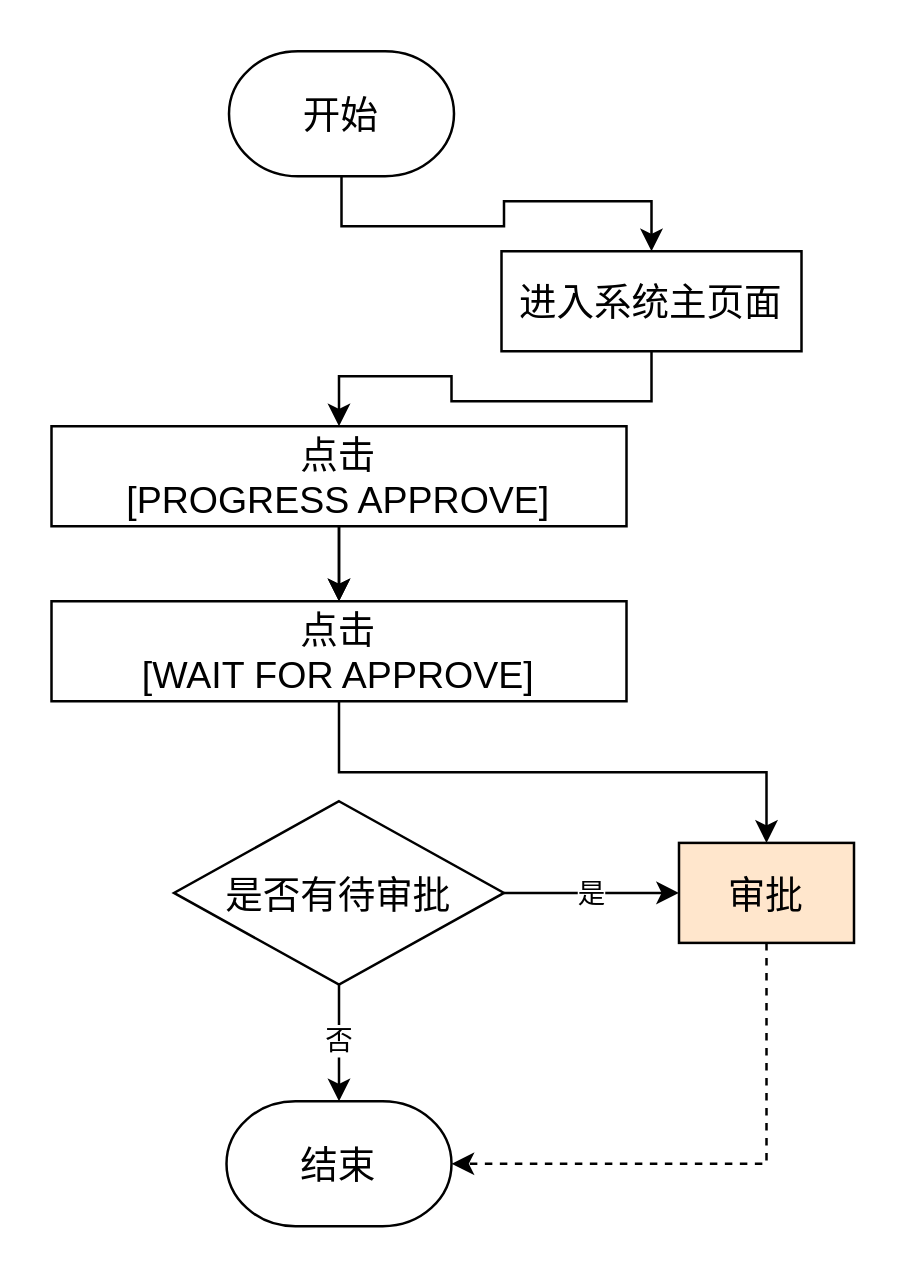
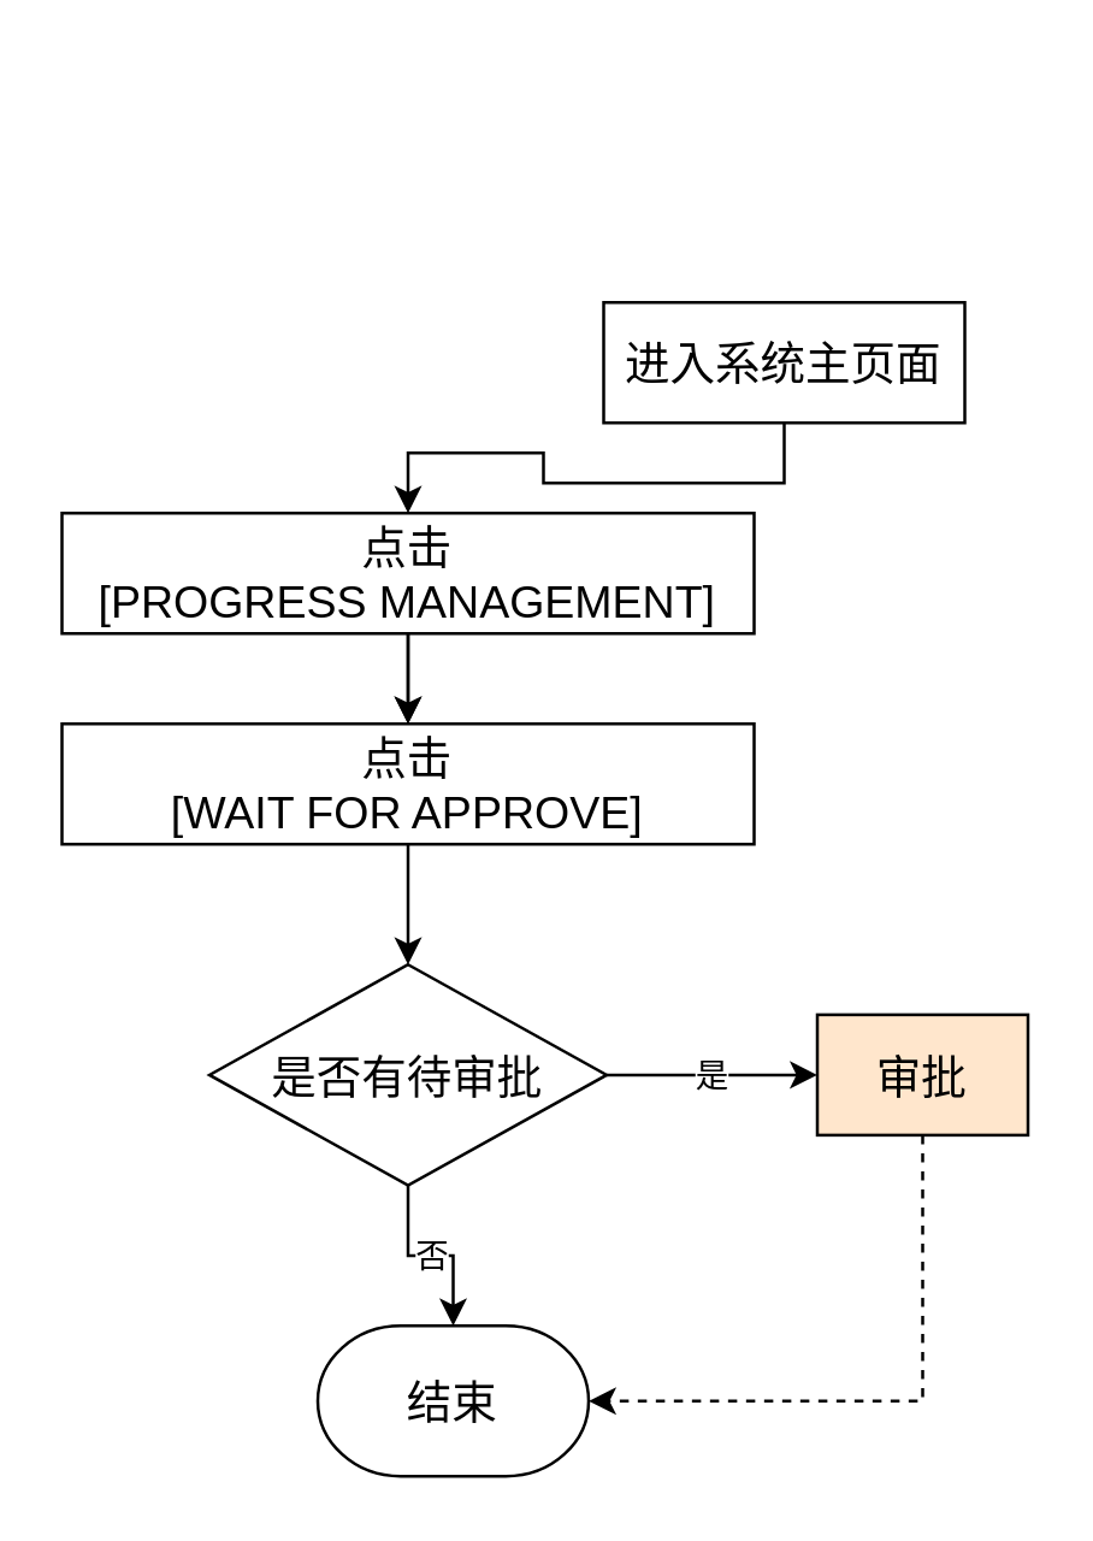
  <mxCell id="0" />
  <mxCell id="1" parent="0" />
- <mxCell id="2" style="edgeStyle=orthogonalEdgeStyle;rounded=0;orthogonalLoop=1;jettySize=auto;html=1;exitX=0.5;exitY=1;exitDx=0;exitDy=0;exitPerimeter=0;entryX=0.5;entryY=0;entryDx=0;entryDy=0;" parent="1" source="3" target="5" edge="1"><mxGeometry relative="1" as="geometry" /></mxCell>
- <mxCell id="3" value="开始" style="strokeWidth=1;html=1;shape=mxgraph.flowchart.terminator;whiteSpace=wrap;rounded=1;glass=0;fontSize=15;" parent="1" vertex="1"><mxGeometry x="91" y="20" width="90" height="50" as="geometry" /></mxCell>
  <mxCell id="4" style="edgeStyle=orthogonalEdgeStyle;rounded=0;orthogonalLoop=1;jettySize=auto;html=1;exitX=0.5;exitY=1;exitDx=0;exitDy=0;" parent="1" source="5" target="8" edge="1"><mxGeometry relative="1" as="geometry" /></mxCell>
  <mxCell id="5" value="&lt;font style=&quot;font-size: 15px&quot;&gt;进入系统主页面&lt;/font&gt;" style="rounded=0;whiteSpace=wrap;html=1;" parent="1" vertex="1"><mxGeometry x="200" y="100" width="120" height="40" as="geometry" /></mxCell>
  <mxCell id="6" style="edgeStyle=orthogonalEdgeStyle;rounded=0;orthogonalLoop=1;jettySize=auto;html=1;exitX=0.5;exitY=1;exitDx=0;exitDy=0;" parent="1" source="8" target="10" edge="1"><mxGeometry relative="1" as="geometry" /></mxCell>
  <mxCell id="7" value="" style="edgeStyle=orthogonalEdgeStyle;rounded=0;orthogonalLoop=1;jettySize=auto;html=1;" parent="1" source="8" target="10" edge="1"><mxGeometry relative="1" as="geometry" /></mxCell>
- <mxCell id="8" value="&lt;font style=&quot;font-size: 15px&quot;&gt;点击&lt;br&gt;[PROGRESS APPROVE]&lt;/font&gt;" style="rounded=0;whiteSpace=wrap;html=1;" parent="1" vertex="1"><mxGeometry x="20" y="170" width="230" height="40" as="geometry" /></mxCell>
- <mxCell id="9" style="edgeStyle=orthogonalEdgeStyle;rounded=0;orthogonalLoop=1;jettySize=auto;html=1;exitX=0.5;exitY=1;exitDx=0;exitDy=0;" parent="1" source="10" target="15" edge="1"><mxGeometry relative="1" as="geometry" /></mxCell>
+ <mxCell id="8" value="&lt;font style=&quot;font-size: 15px&quot;&gt;点击&lt;br&gt;[PROGRESS MANAGEMENT]&lt;/font&gt;" style="rounded=0;whiteSpace=wrap;html=1;" parent="1" vertex="1"><mxGeometry x="20" y="170" width="230" height="40" as="geometry" /></mxCell>
+ <mxCell id="9" style="edgeStyle=orthogonalEdgeStyle;rounded=0;orthogonalLoop=1;jettySize=auto;html=1;exitX=0.5;exitY=1;exitDx=0;exitDy=0;entryX=0.5;entryY=0;entryDx=0;entryDy=0;" parent="1" source="10" target="13" edge="1"><mxGeometry relative="1" as="geometry" /></mxCell>
  <mxCell id="10" value="&lt;font style=&quot;font-size: 15px&quot;&gt;点击&lt;br&gt;[WAIT FOR APPROVE]&lt;/font&gt;" style="rounded=0;whiteSpace=wrap;html=1;" parent="1" vertex="1"><mxGeometry x="20" y="240" width="230" height="40" as="geometry" /></mxCell>
  <mxCell id="11" value="否" style="edgeStyle=orthogonalEdgeStyle;rounded=0;orthogonalLoop=1;jettySize=auto;html=1;exitX=0.5;exitY=1;exitDx=0;exitDy=0;" parent="1" source="13" target="16" edge="1"><mxGeometry relative="1" as="geometry" /></mxCell>
  <mxCell id="12" value="是" style="edgeStyle=orthogonalEdgeStyle;rounded=0;orthogonalLoop=1;jettySize=auto;html=1;exitX=1;exitY=0.5;exitDx=0;exitDy=0;entryX=0;entryY=0.5;entryDx=0;entryDy=0;" parent="1" source="13" target="15" edge="1"><mxGeometry relative="1" as="geometry" /></mxCell>
  <mxCell id="13" value="&lt;span style=&quot;font-size: 15px&quot;&gt;是否有待审批&lt;/span&gt;" style="rhombus;whiteSpace=wrap;html=1;aspect=fixed;" parent="1" vertex="1"><mxGeometry x="69" y="320" width="132" height="73.33" as="geometry" /></mxCell>
  <mxCell id="14" style="edgeStyle=orthogonalEdgeStyle;rounded=0;orthogonalLoop=1;jettySize=auto;html=1;exitX=0.5;exitY=1;exitDx=0;exitDy=0;entryX=1;entryY=0.5;entryDx=0;entryDy=0;entryPerimeter=0;dashed=1;" parent="1" source="15" target="16" edge="1"><mxGeometry relative="1" as="geometry" /></mxCell>
  <mxCell id="15" value="&lt;span style=&quot;font-size: 15px&quot;&gt;审批&lt;/span&gt;" style="rounded=0;whiteSpace=wrap;html=1;fillColor=#ffe6cc;" parent="1" vertex="1"><mxGeometry x="271" y="336.66" width="70" height="40" as="geometry" /></mxCell>
- <mxCell id="16" value="结束" style="strokeWidth=1;html=1;shape=mxgraph.flowchart.terminator;whiteSpace=wrap;rounded=1;glass=0;fontSize=15;" parent="1" vertex="1"><mxGeometry x="90" y="440" width="90" height="50" as="geometry" /></mxCell>
+ <mxCell id="16" value="结束" style="strokeWidth=1;html=1;shape=mxgraph.flowchart.terminator;whiteSpace=wrap;rounded=1;glass=0;fontSize=15;" parent="1" vertex="1"><mxGeometry x="105" y="440" width="90" height="50" as="geometry" /></mxCell>
